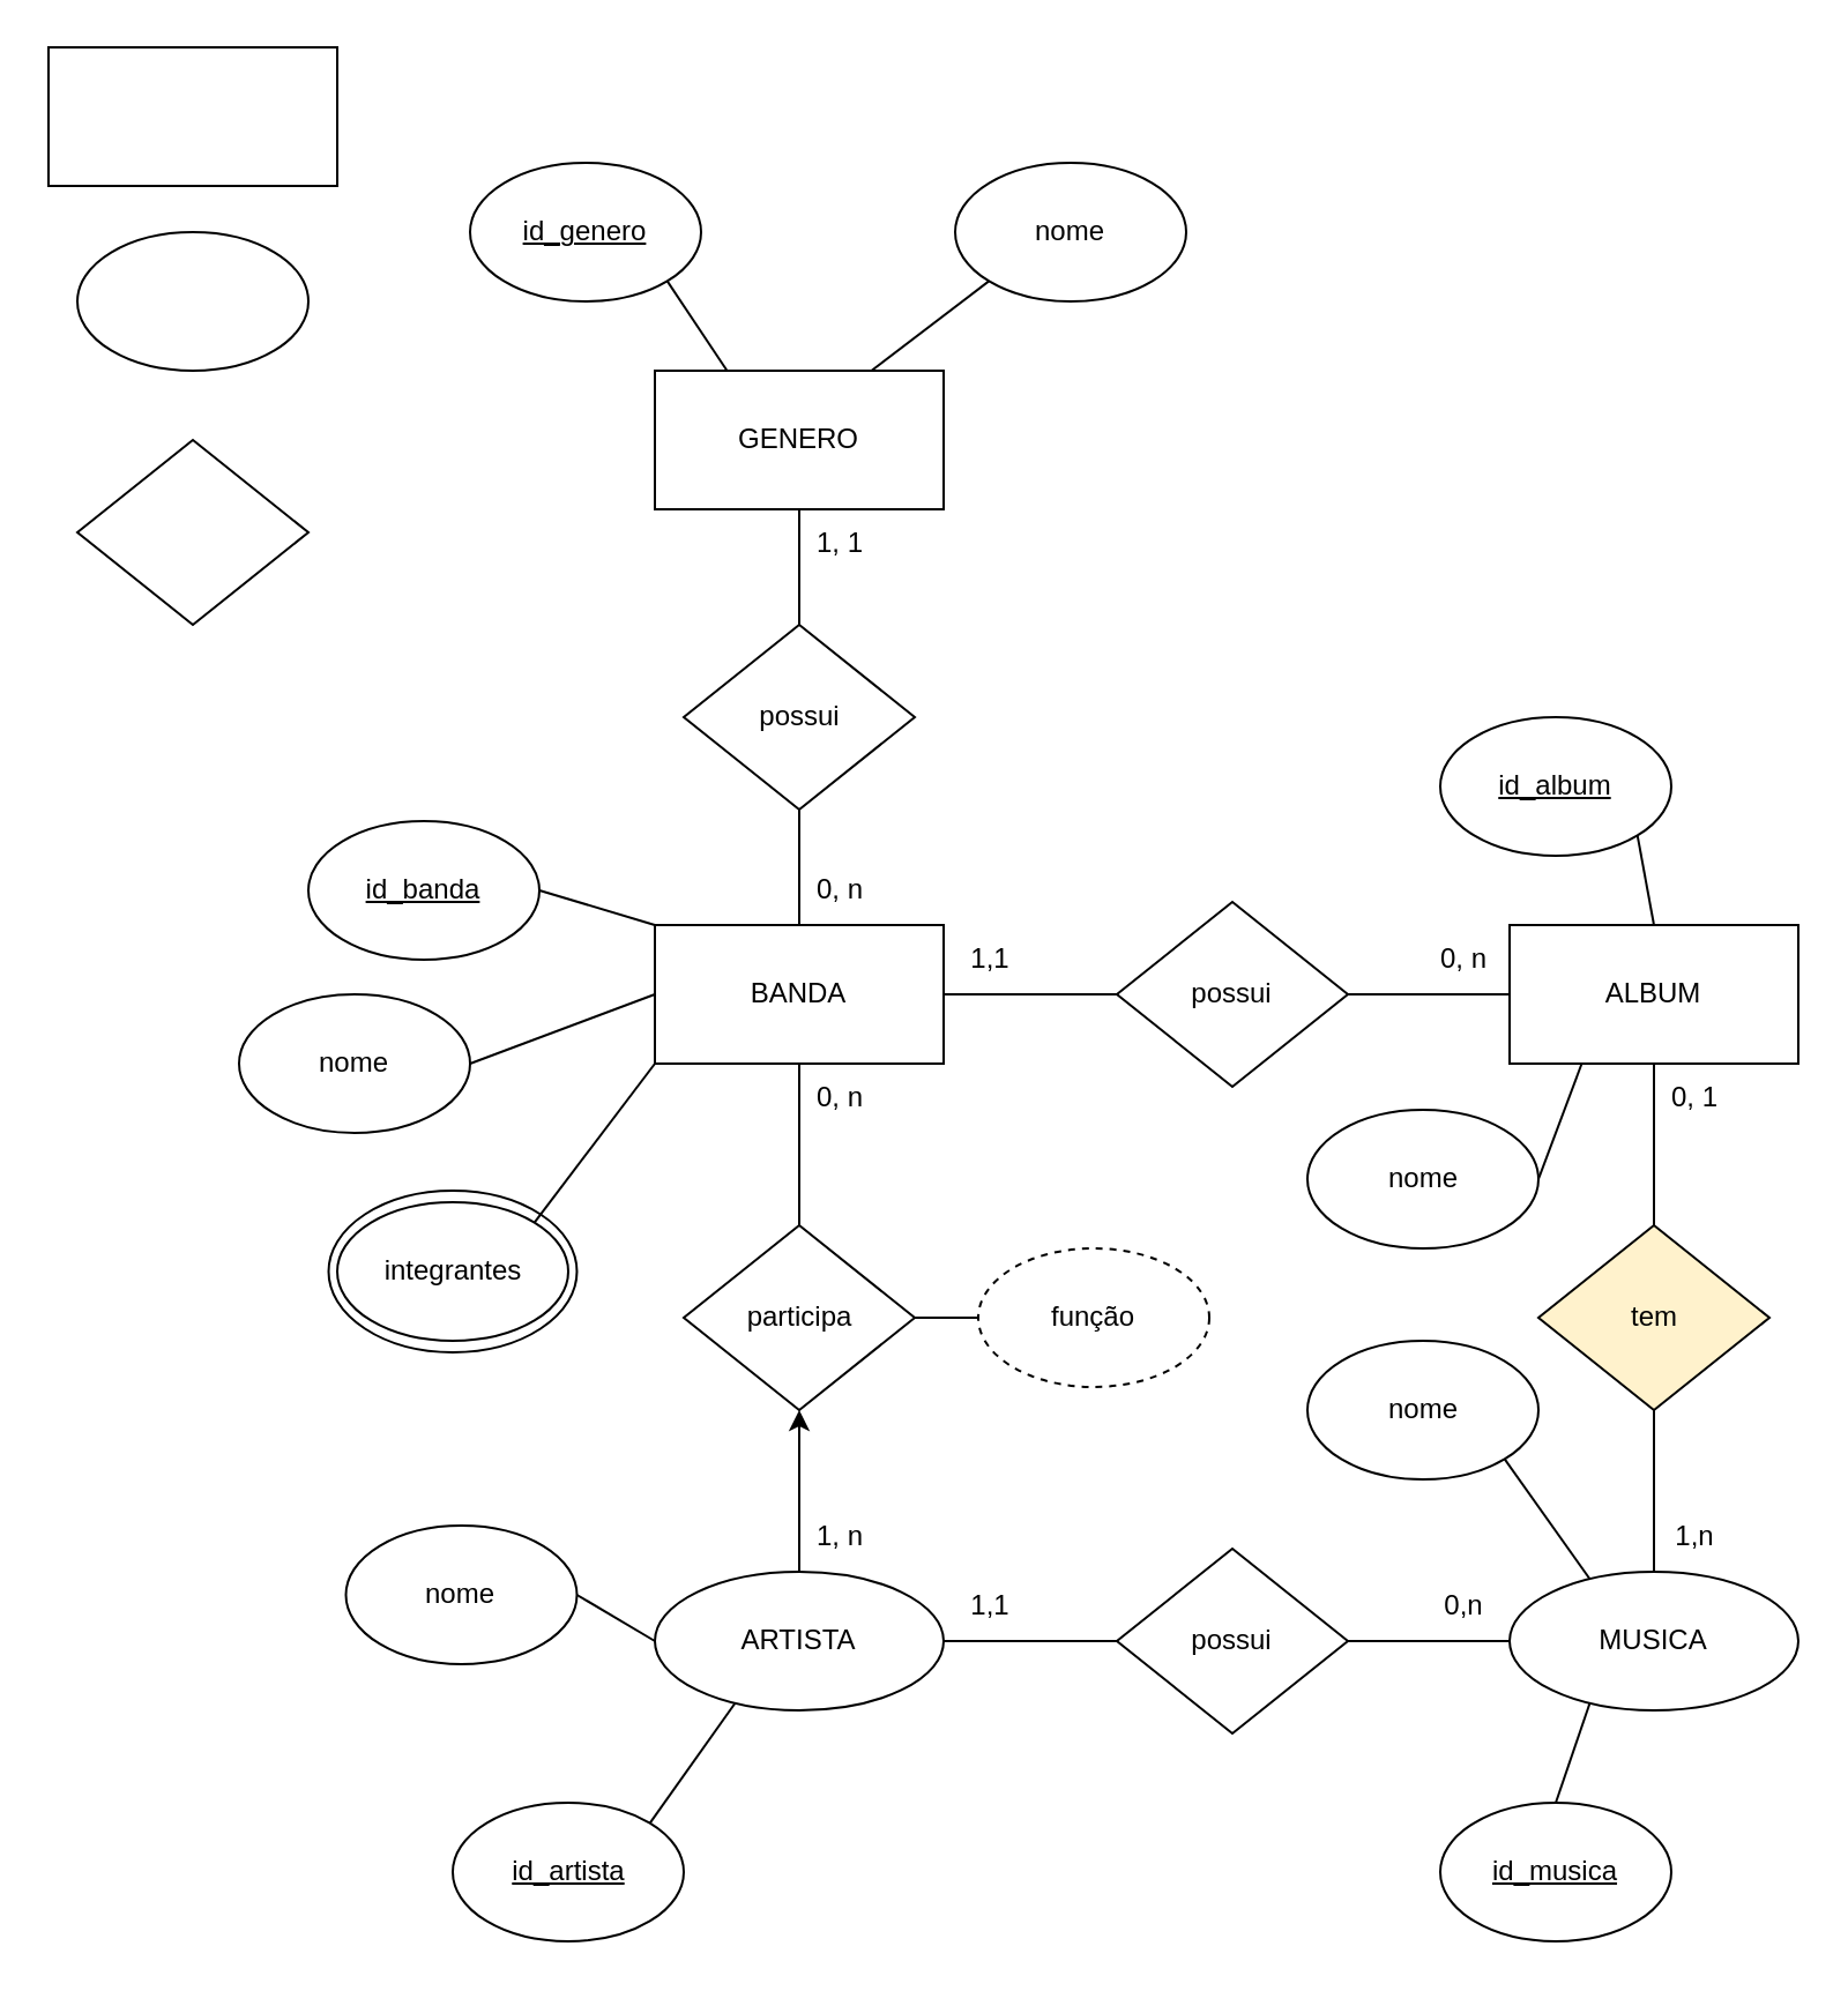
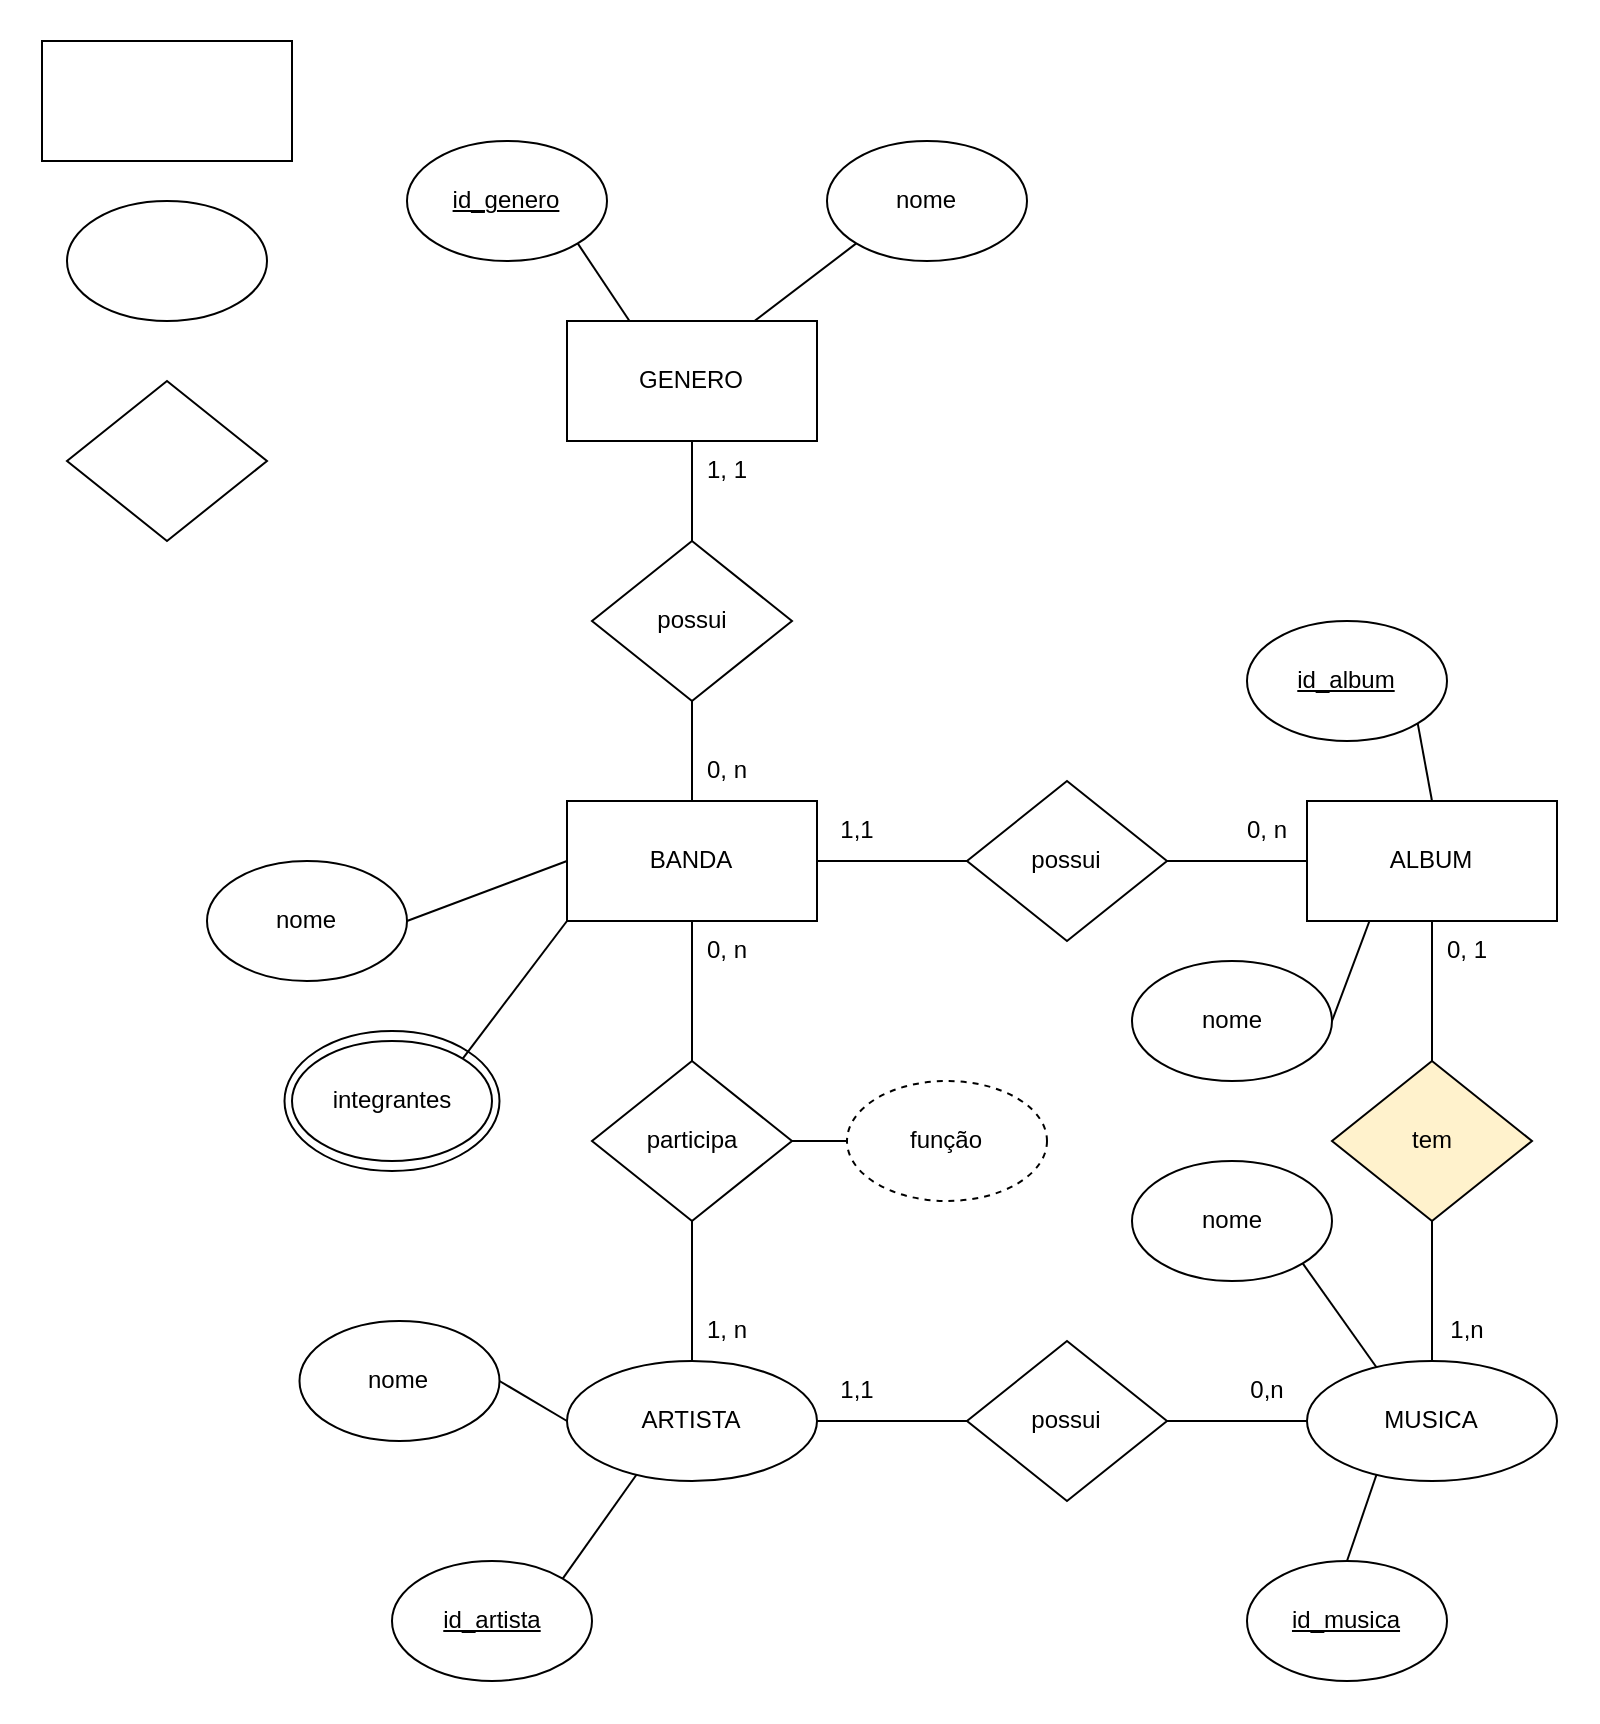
  <mxCell id="0" />
  <mxCell id="1" parent="0" />
  <mxCell id="2" value="integrantes" style="ellipse;whiteSpace=wrap;html=1;" vertex="1" parent="1"><mxGeometry x="141.75" y="515" width="107.5" height="70" as="geometry" /></mxCell>
  <mxCell id="3" value="" style="ellipse;whiteSpace=wrap;html=1;" vertex="1" parent="1"><mxGeometry x="33" y="100" width="100" height="60" as="geometry" /></mxCell>
  <mxCell id="4" value="" style="rounded=0;whiteSpace=wrap;html=1;" vertex="1" parent="1"><mxGeometry x="20.5" y="20" width="125" height="60" as="geometry" /></mxCell>
  <mxCell id="5" value="" style="rhombus;whiteSpace=wrap;html=1;" vertex="1" parent="1"><mxGeometry x="33" y="190" width="100" height="80" as="geometry" /></mxCell>
  <mxCell id="6" value="ALBUM" style="rounded=0;whiteSpace=wrap;html=1;" vertex="1" parent="1"><mxGeometry x="653" y="400" width="125" height="60" as="geometry" /></mxCell>
  <mxCell id="7" value="BANDA" style="rounded=0;whiteSpace=wrap;html=1;" vertex="1" parent="1"><mxGeometry x="283" y="400" width="125" height="60" as="geometry" /></mxCell>
  <mxCell id="8" value="ARTISTA" style="ellipse;whiteSpace=wrap;html=1;" vertex="1" parent="1"><mxGeometry x="283" y="680" width="125" height="60" as="geometry" /></mxCell>
  <mxCell id="9" value="possui" style="rhombus;whiteSpace=wrap;html=1;" vertex="1" parent="1"><mxGeometry x="483" y="390" width="100" height="80" as="geometry" /></mxCell>
  <mxCell id="10" value="GENERO" style="rounded=0;whiteSpace=wrap;html=1;" vertex="1" parent="1"><mxGeometry x="283" y="160" width="125" height="60" as="geometry" /></mxCell>
  <mxCell id="11" value="participa" style="rhombus;whiteSpace=wrap;html=1;" vertex="1" parent="1"><mxGeometry x="295.5" y="530" width="100" height="80" as="geometry" /></mxCell>
  <mxCell id="12" value="tem" style="rhombus;whiteSpace=wrap;html=1;fillColor=#fff2cc;" vertex="1" parent="1"><mxGeometry x="665.5" y="530" width="100" height="80" as="geometry" /></mxCell>
  <mxCell id="13" value="MUSICA" style="ellipse;whiteSpace=wrap;html=1;" vertex="1" parent="1"><mxGeometry x="653" y="680" width="125" height="60" as="geometry" /></mxCell>
  <mxCell id="14" value="possui" style="rhombus;whiteSpace=wrap;html=1;" vertex="1" parent="1"><mxGeometry x="295.5" y="270" width="100" height="80" as="geometry" /></mxCell>
  <mxCell id="15" value="possui" style="rhombus;whiteSpace=wrap;html=1;" vertex="1" parent="1"><mxGeometry x="483" y="670" width="100" height="80" as="geometry" /></mxCell>
  <mxCell id="16" value="" style="endArrow=none;html=1;entryX=0.5;entryY=1;entryDx=0;entryDy=0;exitX=0.5;exitY=0;exitDx=0;exitDy=0;" edge="1" parent="1" source="14" target="10"><mxGeometry width="50" height="50" relative="1" as="geometry"><mxPoint x="423" y="550" as="sourcePoint" /><mxPoint x="473" y="500" as="targetPoint" /></mxGeometry></mxCell>
  <mxCell id="17" value="" style="endArrow=none;html=1;entryX=0.5;entryY=1;entryDx=0;entryDy=0;exitX=0.5;exitY=0;exitDx=0;exitDy=0;" edge="1" parent="1" source="7" target="14"><mxGeometry width="50" height="50" relative="1" as="geometry"><mxPoint x="355.5" y="270" as="sourcePoint" /><mxPoint x="355.5" y="230" as="targetPoint" /></mxGeometry></mxCell>
  <mxCell id="18" value="" style="endArrow=none;html=1;entryX=0.5;entryY=1;entryDx=0;entryDy=0;exitX=0.5;exitY=0;exitDx=0;exitDy=0;" edge="1" parent="1" source="11" target="7"><mxGeometry width="50" height="50" relative="1" as="geometry"><mxPoint x="355.5" y="410" as="sourcePoint" /><mxPoint x="355.5" y="360" as="targetPoint" /></mxGeometry></mxCell>
- <mxCell id="19" value="" style="endArrow=classic;html=1;entryX=0.5;entryY=1;entryDx=0;entryDy=0;exitX=0.5;exitY=0;exitDx=0;exitDy=0;" edge="1" parent="1" source="8" target="11"><mxGeometry width="50" height="50" relative="1" as="geometry"><mxPoint x="355.5" y="540" as="sourcePoint" /><mxPoint x="355.5" y="470" as="targetPoint" /></mxGeometry></mxCell>
+ <mxCell id="19" value="" style="endArrow=none;html=1;entryX=0.5;entryY=1;entryDx=0;entryDy=0;exitX=0.5;exitY=0;exitDx=0;exitDy=0;" edge="1" parent="1" source="8" target="11"><mxGeometry width="50" height="50" relative="1" as="geometry"><mxPoint x="355.5" y="540" as="sourcePoint" /><mxPoint x="355.5" y="470" as="targetPoint" /></mxGeometry></mxCell>
  <mxCell id="20" value="" style="endArrow=none;html=1;entryX=0;entryY=0.5;entryDx=0;entryDy=0;exitX=1;exitY=0.5;exitDx=0;exitDy=0;" edge="1" parent="1" source="7" target="9"><mxGeometry width="50" height="50" relative="1" as="geometry"><mxPoint x="355.5" y="690" as="sourcePoint" /><mxPoint x="355.5" y="620" as="targetPoint" /></mxGeometry></mxCell>
  <mxCell id="21" value="" style="endArrow=none;html=1;entryX=0;entryY=0.5;entryDx=0;entryDy=0;exitX=1;exitY=0.5;exitDx=0;exitDy=0;" edge="1" parent="1" source="9" target="6"><mxGeometry width="50" height="50" relative="1" as="geometry"><mxPoint x="418" y="440" as="sourcePoint" /><mxPoint x="483" y="440" as="targetPoint" /></mxGeometry></mxCell>
  <mxCell id="22" value="" style="endArrow=none;html=1;entryX=0.5;entryY=1;entryDx=0;entryDy=0;exitX=0.5;exitY=0;exitDx=0;exitDy=0;" edge="1" parent="1" source="12" target="6"><mxGeometry width="50" height="50" relative="1" as="geometry"><mxPoint x="583" y="440" as="sourcePoint" /><mxPoint x="663" y="440" as="targetPoint" /></mxGeometry></mxCell>
  <mxCell id="23" value="" style="endArrow=none;html=1;entryX=0.5;entryY=0;entryDx=0;entryDy=0;exitX=0.5;exitY=1;exitDx=0;exitDy=0;" edge="1" parent="1" source="12" target="13"><mxGeometry width="50" height="50" relative="1" as="geometry"><mxPoint x="725.5" y="540" as="sourcePoint" /><mxPoint x="725.5" y="470" as="targetPoint" /></mxGeometry></mxCell>
  <mxCell id="24" value="" style="endArrow=none;html=1;entryX=0;entryY=0.5;entryDx=0;entryDy=0;exitX=1;exitY=0.5;exitDx=0;exitDy=0;" edge="1" parent="1" source="15" target="13"><mxGeometry width="50" height="50" relative="1" as="geometry"><mxPoint x="725.5" y="620" as="sourcePoint" /><mxPoint x="725.5" y="690" as="targetPoint" /></mxGeometry></mxCell>
  <mxCell id="25" value="" style="endArrow=none;html=1;entryX=0;entryY=0.5;entryDx=0;entryDy=0;exitX=1;exitY=0.5;exitDx=0;exitDy=0;" edge="1" parent="1" source="8" target="15"><mxGeometry width="50" height="50" relative="1" as="geometry"><mxPoint x="583" y="720" as="sourcePoint" /><mxPoint x="663" y="720" as="targetPoint" /></mxGeometry></mxCell>
  <mxCell id="26" value="1, 1" style="text;html=1;align=center;verticalAlign=middle;resizable=0;points=[];autosize=1;strokeColor=none;fillColor=none;" vertex="1" parent="1"><mxGeometry x="343" y="220" width="40" height="30" as="geometry" /></mxCell>
  <mxCell id="27" value="0, n" style="text;html=1;align=center;verticalAlign=middle;resizable=0;points=[];autosize=1;strokeColor=none;fillColor=none;" vertex="1" parent="1"><mxGeometry x="343" y="370" width="40" height="30" as="geometry" /></mxCell>
  <mxCell id="28" value="1, n" style="text;html=1;align=center;verticalAlign=middle;resizable=0;points=[];autosize=1;strokeColor=none;fillColor=none;" vertex="1" parent="1"><mxGeometry x="343" y="650" width="40" height="30" as="geometry" /></mxCell>
  <mxCell id="29" value="0, n" style="text;html=1;align=center;verticalAlign=middle;resizable=0;points=[];autosize=1;strokeColor=none;fillColor=none;" vertex="1" parent="1"><mxGeometry x="343" y="460" width="40" height="30" as="geometry" /></mxCell>
  <mxCell id="30" value="0, n" style="text;html=1;align=center;verticalAlign=middle;resizable=0;points=[];autosize=1;strokeColor=none;fillColor=none;" vertex="1" parent="1"><mxGeometry x="613" y="400" width="40" height="30" as="geometry" /></mxCell>
  <mxCell id="31" value="1,1" style="text;html=1;align=center;verticalAlign=middle;resizable=0;points=[];autosize=1;strokeColor=none;fillColor=none;" vertex="1" parent="1"><mxGeometry x="408" y="400" width="40" height="30" as="geometry" /></mxCell>
  <mxCell id="32" value="0,n" style="text;html=1;align=center;verticalAlign=middle;resizable=0;points=[];autosize=1;strokeColor=none;fillColor=none;" vertex="1" parent="1"><mxGeometry x="613" y="680" width="40" height="30" as="geometry" /></mxCell>
  <mxCell id="33" value="1,1" style="text;html=1;align=center;verticalAlign=middle;resizable=0;points=[];autosize=1;strokeColor=none;fillColor=none;" vertex="1" parent="1"><mxGeometry x="408" y="680" width="40" height="30" as="geometry" /></mxCell>
  <mxCell id="34" value="1,n" style="text;html=1;align=center;verticalAlign=middle;resizable=0;points=[];autosize=1;strokeColor=none;fillColor=none;" vertex="1" parent="1"><mxGeometry x="713" y="650" width="40" height="30" as="geometry" /></mxCell>
  <mxCell id="35" value="0, 1" style="text;html=1;align=center;verticalAlign=middle;resizable=0;points=[];autosize=1;strokeColor=none;fillColor=none;" vertex="1" parent="1"><mxGeometry x="713" y="460" width="40" height="30" as="geometry" /></mxCell>
  <mxCell id="36" value="&lt;u&gt;id_genero&lt;/u&gt;" style="ellipse;whiteSpace=wrap;html=1;" vertex="1" parent="1"><mxGeometry x="203" y="70" width="100" height="60" as="geometry" /></mxCell>
  <mxCell id="37" value="nome" style="ellipse;whiteSpace=wrap;html=1;" vertex="1" parent="1"><mxGeometry x="413" y="70" width="100" height="60" as="geometry" /></mxCell>
- <mxCell id="38" value="&lt;u&gt;id_banda&lt;/u&gt;" style="ellipse;whiteSpace=wrap;html=1;" vertex="1" parent="1"><mxGeometry x="133" y="355" width="100" height="60" as="geometry" /></mxCell>
  <mxCell id="39" value="nome" style="ellipse;whiteSpace=wrap;html=1;" vertex="1" parent="1"><mxGeometry x="103" y="430" width="100" height="60" as="geometry" /></mxCell>
  <mxCell id="40" value="integrantes" style="ellipse;whiteSpace=wrap;html=1;" vertex="1" parent="1"><mxGeometry x="145.5" y="520" width="100" height="60" as="geometry" /></mxCell>
  <mxCell id="41" value="" style="endArrow=none;html=1;entryX=1;entryY=1;entryDx=0;entryDy=0;exitX=0.25;exitY=0;exitDx=0;exitDy=0;" edge="1" parent="1" source="10" target="36"><mxGeometry width="50" height="50" relative="1" as="geometry"><mxPoint x="355.5" y="280" as="sourcePoint" /><mxPoint x="355.5" y="230" as="targetPoint" /></mxGeometry></mxCell>
  <mxCell id="42" value="" style="endArrow=none;html=1;entryX=0;entryY=1;entryDx=0;entryDy=0;exitX=0.75;exitY=0;exitDx=0;exitDy=0;" edge="1" parent="1" source="10" target="37"><mxGeometry width="50" height="50" relative="1" as="geometry"><mxPoint x="324.25" y="170" as="sourcePoint" /><mxPoint x="298.355" y="131.213" as="targetPoint" /></mxGeometry></mxCell>
- <mxCell id="43" value="" style="endArrow=none;html=1;entryX=0;entryY=0;entryDx=0;entryDy=0;exitX=1;exitY=0.5;exitDx=0;exitDy=0;" edge="1" parent="1" source="38" target="7"><mxGeometry width="50" height="50" relative="1" as="geometry"><mxPoint x="386.75" y="170" as="sourcePoint" /><mxPoint x="437.645" y="131.213" as="targetPoint" /></mxGeometry></mxCell>
  <mxCell id="44" value="" style="endArrow=none;html=1;entryX=0;entryY=0.5;entryDx=0;entryDy=0;exitX=1;exitY=0.5;exitDx=0;exitDy=0;" edge="1" parent="1" source="39" target="7"><mxGeometry width="50" height="50" relative="1" as="geometry"><mxPoint x="243" y="395" as="sourcePoint" /><mxPoint x="293" y="410" as="targetPoint" /></mxGeometry></mxCell>
  <mxCell id="45" value="" style="endArrow=none;html=1;entryX=0;entryY=1;entryDx=0;entryDy=0;exitX=1;exitY=0;exitDx=0;exitDy=0;" edge="1" parent="1" source="40" target="7"><mxGeometry width="50" height="50" relative="1" as="geometry"><mxPoint x="213" y="470" as="sourcePoint" /><mxPoint x="293" y="440" as="targetPoint" /></mxGeometry></mxCell>
  <mxCell id="46" value="&lt;u&gt;id_album&lt;/u&gt;" style="ellipse;whiteSpace=wrap;html=1;" vertex="1" parent="1"><mxGeometry x="623" y="310" width="100" height="60" as="geometry" /></mxCell>
  <mxCell id="47" value="nome" style="ellipse;whiteSpace=wrap;html=1;" vertex="1" parent="1"><mxGeometry x="565.5" y="480" width="100" height="60" as="geometry" /></mxCell>
  <mxCell id="48" value="&lt;u&gt;id_musica&lt;/u&gt;" style="ellipse;whiteSpace=wrap;html=1;" vertex="1" parent="1"><mxGeometry x="623" y="780" width="100" height="60" as="geometry" /></mxCell>
  <mxCell id="49" value="nome" style="ellipse;whiteSpace=wrap;html=1;" vertex="1" parent="1"><mxGeometry x="565.5" y="580" width="100" height="60" as="geometry" /></mxCell>
  <mxCell id="50" value="&lt;u&gt;id_artista&lt;/u&gt;" style="ellipse;whiteSpace=wrap;html=1;" vertex="1" parent="1"><mxGeometry x="195.5" y="780" width="100" height="60" as="geometry" /></mxCell>
  <mxCell id="51" value="função" style="ellipse;whiteSpace=wrap;html=1;dashed=1;" vertex="1" parent="1"><mxGeometry x="423" y="540" width="100" height="60" as="geometry" /></mxCell>
  <mxCell id="52" value="" style="endArrow=none;html=1;entryX=1;entryY=0.5;entryDx=0;entryDy=0;exitX=0;exitY=0.5;exitDx=0;exitDy=0;" edge="1" parent="1" source="51" target="11"><mxGeometry width="50" height="50" relative="1" as="geometry"><mxPoint x="355.5" y="540" as="sourcePoint" /><mxPoint x="355.5" y="470" as="targetPoint" /></mxGeometry></mxCell>
  <mxCell id="53" value="nome" style="ellipse;whiteSpace=wrap;html=1;" vertex="1" parent="1"><mxGeometry x="149.25" y="660" width="100" height="60" as="geometry" /></mxCell>
  <mxCell id="54" value="" style="endArrow=none;html=1;entryX=0;entryY=0.5;entryDx=0;entryDy=0;exitX=1;exitY=0.5;exitDx=0;exitDy=0;" edge="1" parent="1" source="53" target="8"><mxGeometry width="50" height="50" relative="1" as="geometry"><mxPoint x="240.855" y="538.787" as="sourcePoint" /><mxPoint x="293" y="470" as="targetPoint" /></mxGeometry></mxCell>
  <mxCell id="55" value="" style="endArrow=none;html=1;entryX=0.25;entryY=1;entryDx=0;entryDy=0;exitX=1;exitY=0;exitDx=0;exitDy=0;" edge="1" parent="1" source="50" target="8"><mxGeometry width="50" height="50" relative="1" as="geometry"><mxPoint x="259.25" y="700" as="sourcePoint" /><mxPoint x="293" y="720" as="targetPoint" /></mxGeometry></mxCell>
  <mxCell id="56" value="" style="endArrow=none;html=1;entryX=0.5;entryY=0;entryDx=0;entryDy=0;exitX=0.25;exitY=1;exitDx=0;exitDy=0;" edge="1" parent="1" source="13" target="48"><mxGeometry width="50" height="50" relative="1" as="geometry"><mxPoint x="290.855" y="798.787" as="sourcePoint" /><mxPoint x="324.25" y="750" as="targetPoint" /></mxGeometry></mxCell>
  <mxCell id="57" value="" style="endArrow=none;html=1;entryX=0.25;entryY=0;entryDx=0;entryDy=0;exitX=1;exitY=1;exitDx=0;exitDy=0;" edge="1" parent="1" source="49" target="13"><mxGeometry width="50" height="50" relative="1" as="geometry"><mxPoint x="694.25" y="750" as="sourcePoint" /><mxPoint x="683" y="790" as="targetPoint" /></mxGeometry></mxCell>
  <mxCell id="58" value="" style="endArrow=none;html=1;entryX=0.25;entryY=1;entryDx=0;entryDy=0;exitX=1;exitY=0.5;exitDx=0;exitDy=0;" edge="1" parent="1" source="47" target="6"><mxGeometry width="50" height="50" relative="1" as="geometry"><mxPoint x="660.855" y="641.213" as="sourcePoint" /><mxPoint x="694.25" y="690" as="targetPoint" /></mxGeometry></mxCell>
  <mxCell id="59" value="" style="endArrow=none;html=1;entryX=1;entryY=1;entryDx=0;entryDy=0;exitX=0.5;exitY=0;exitDx=0;exitDy=0;" edge="1" parent="1" source="6" target="46"><mxGeometry width="50" height="50" relative="1" as="geometry"><mxPoint x="675.5" y="520" as="sourcePoint" /><mxPoint x="694.25" y="470" as="targetPoint" /></mxGeometry></mxCell>
